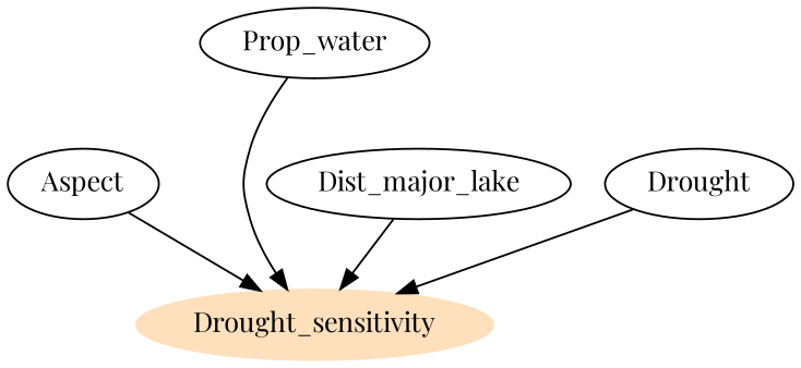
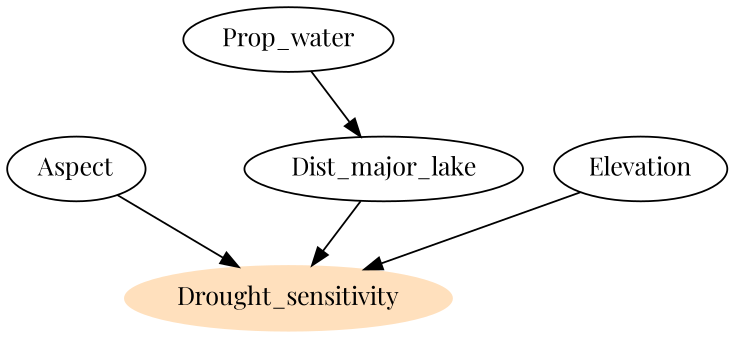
  digraph {
    fontname="Playfair Display"
    rankdir=TB
    node [fontname="Playfair Display"]
    edge [fontname="Playfair Display"]
    Drought_sensitivity [color="#ffe0bd" style=filled]
    Aspect
    Dist_major_lake
-   Elevation [label=Drought]
+   Elevation
    Prop_water
    Aspect -> Drought_sensitivity
    Dist_major_lake -> Drought_sensitivity
    Elevation -> Drought_sensitivity
-   Prop_water -> Drought_sensitivity
+   Prop_water -> Dist_major_lake
  }
